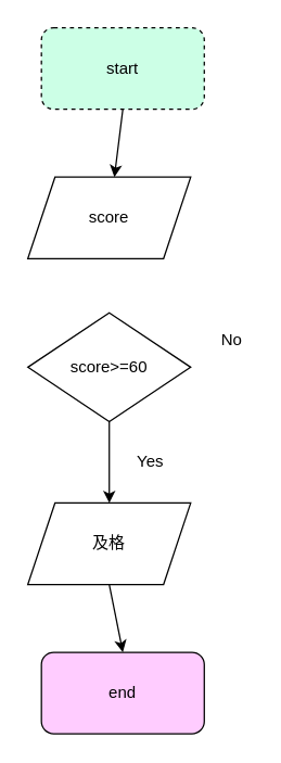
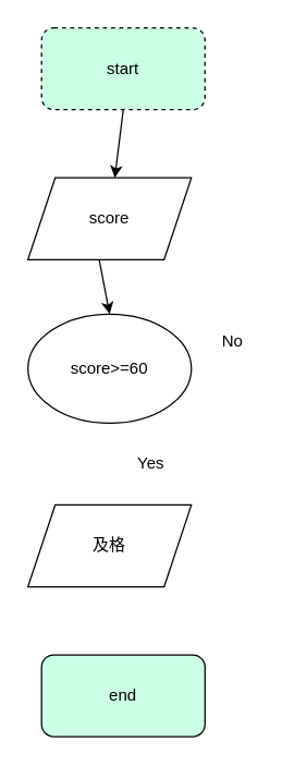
  <mxCell id="0" />
  <mxCell id="1" parent="0" />
  <mxCell id="2" value="score" style="shape=parallelogram;perimeter=parallelogramPerimeter;whiteSpace=wrap;html=1;fixedSize=1;" parent="1" vertex="1"><mxGeometry x="20" y="130" width="120" height="60" as="geometry" /></mxCell>
  <mxCell id="3" value="start" style="rounded=1;whiteSpace=wrap;html=1;fillColor=#CCFFE6;dashed=1;" parent="1" vertex="1"><mxGeometry x="30" y="20" width="120" height="60" as="geometry" /></mxCell>
  <mxCell id="4" value="" style="endArrow=classic;html=1;exitX=0.5;exitY=1;exitDx=0;exitDy=0;" parent="1" source="3" target="2" edge="1"><mxGeometry width="50" height="50" relative="1" as="geometry"><mxPoint x="70" y="120" as="sourcePoint" /><mxPoint x="120" y="70" as="targetPoint" /></mxGeometry></mxCell>
- <mxCell id="5" value="score&amp;gt;=60" style="rhombus;whiteSpace=wrap;html=1;" vertex="1" parent="1"><mxGeometry x="20" y="230" width="120" height="80" as="geometry" /></mxCell>
+ <mxCell id="5" value="score&amp;gt;=60" style="ellipse;whiteSpace=wrap;html=1;" vertex="1" parent="1"><mxGeometry x="20" y="230" width="120" height="80" as="geometry" /></mxCell>
+ <mxCell id="6" value="" style="endArrow=classic;html=1;exitX=0.436;exitY=1;exitDx=0;exitDy=0;exitPerimeter=0;entryX=0.5;entryY=0;entryDx=0;entryDy=0;" edge="1" parent="1" source="2" target="5"><mxGeometry width="50" height="50" relative="1" as="geometry"><mxPoint y="230" as="sourcePoint" x="-50" /><mxPoint x="0" y="180" as="targetPoint" /></mxGeometry></mxCell>
  <mxCell id="7" value="及格" style="shape=parallelogram;perimeter=parallelogramPerimeter;whiteSpace=wrap;html=1;fixedSize=1;" vertex="1" parent="1"><mxGeometry x="20" y="370" width="120" height="60" as="geometry" /></mxCell>
- <mxCell id="8" value="" style="endArrow=classic;html=1;exitX=0.5;exitY=1;exitDx=0;exitDy=0;entryX=0.5;entryY=0;entryDx=0;entryDy=0;" edge="1" parent="1" source="5" target="7"><mxGeometry width="50" height="50" relative="1" as="geometry"><mxPoint x="180" y="420" as="sourcePoint" /><mxPoint x="230" y="370" as="targetPoint" /></mxGeometry></mxCell>
- <mxCell id="9" value="end" style="rounded=1;whiteSpace=wrap;html=1;fillColor=#FFCCFF;" vertex="1" parent="1"><mxGeometry x="30" y="480" width="120" height="60" as="geometry" /></mxCell>
- <mxCell id="10" value="" style="endArrow=classic;html=1;exitX=0.5;exitY=1;exitDx=0;exitDy=0;entryX=0.5;entryY=0;entryDx=0;entryDy=0;" edge="1" parent="1" source="7" target="9"><mxGeometry width="50" height="50" relative="1" as="geometry"><mxPoint x="180" y="620" as="sourcePoint" /><mxPoint x="230" y="570" as="targetPoint" /></mxGeometry></mxCell>
+ <mxCell id="9" value="end" style="rounded=1;whiteSpace=wrap;html=1;fillColor=#ccffe6;" vertex="1" parent="1"><mxGeometry x="30" y="480" width="120" height="60" as="geometry" /></mxCell>
  <mxCell id="11" value="No" style="text;html=1;resizable=0;autosize=1;align=center;verticalAlign=middle;points=[];fillColor=none;strokeColor=none;rounded=0;" vertex="1" parent="1"><mxGeometry x="155" y="240" width="30" height="20" as="geometry" /></mxCell>
  <mxCell id="12" value="Yes" style="text;html=1;resizable=0;autosize=1;align=center;verticalAlign=middle;points=[];fillColor=none;strokeColor=none;rounded=0;" vertex="1" parent="1"><mxGeometry x="95" y="330" width="30" height="20" as="geometry" /></mxCell>
